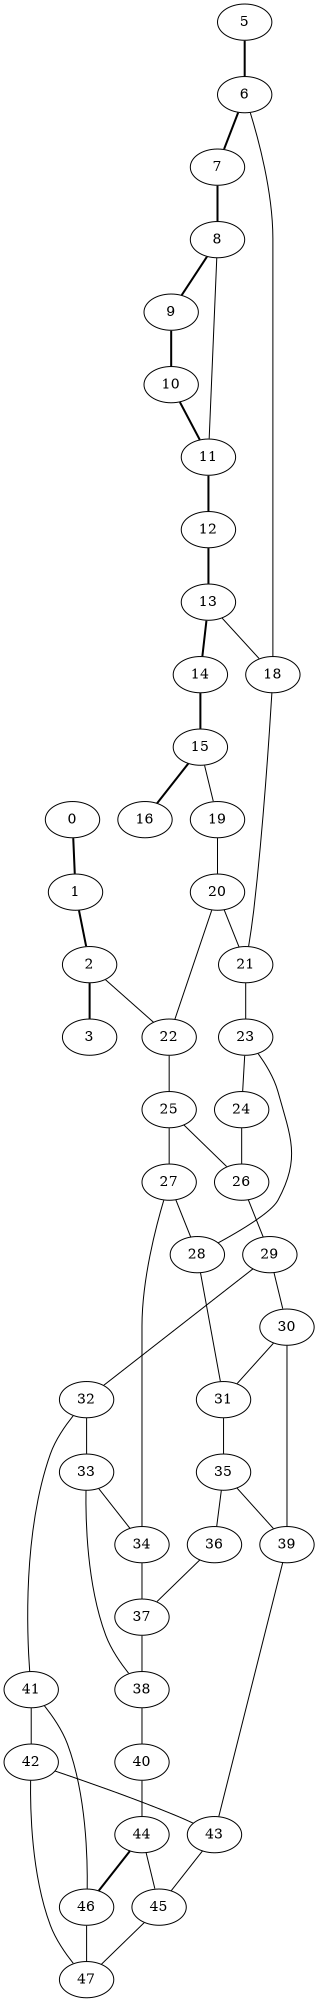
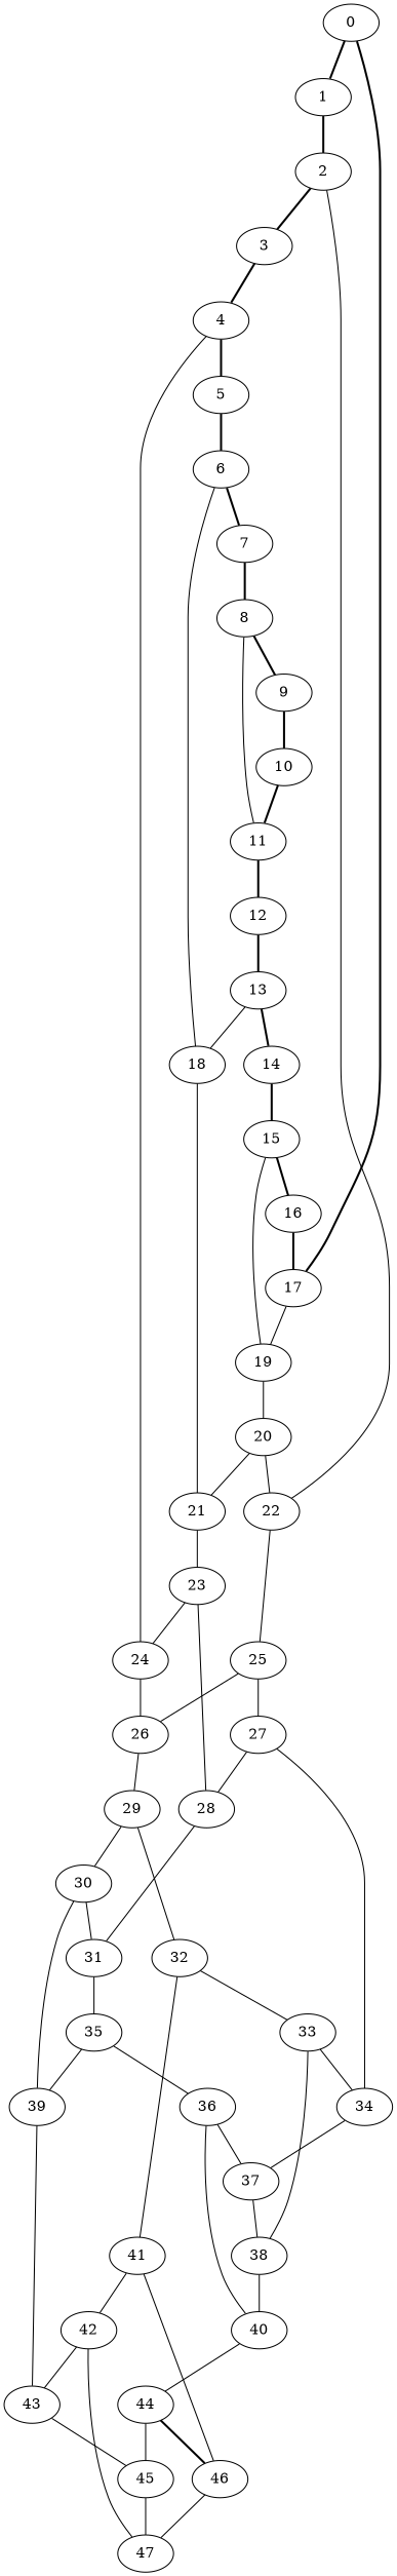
  graph {
    0
    1
+   17
    2
    19
    3
    22
    20
+   4
    25
    5
    24
    26
    27
    6
    7
    18
    29
    8
    21
    9
    11
    23
    10
    12
    13
    14
    15
    16
    28
    31
    34
    35
    30
    32
    37
    39
    33
    41
    38
    36
    43
    42
    46
    45
    40
    47
    44
    0 -- 1 [style=bold]
+   0 -- 17 [style=bold]
    1 -- 2 [style=bold]
+   17 -- 19
    2 -- 3 [style=bold]
    2 -- 22
    19 -- 20
+   3 -- 4 [style=bold]
    22 -- 25
    20 -- 22
    20 -- 21
+   4 -- 5 [style=bold]
+   4 -- 24
    25 -- 26
    25 -- 27
    5 -- 6 [style=bold]
    24 -- 26
    26 -- 29
    27 -- 28
    27 -- 34
    6 -- 7 [style=bold]
    6 -- 18
    7 -- 8 [style=bold]
    18 -- 21
    29 -- 30
    29 -- 32
    8 -- 9 [style=bold]
    8 -- 11
    21 -- 23
    9 -- 10 [style=bold]
    11 -- 12 [style=bold]
    23 -- 24
    23 -- 28
    10 -- 11 [style=bold]
    12 -- 13 [style=bold]
    13 -- 18
    13 -- 14 [style=bold]
    14 -- 15 [style=bold]
    15 -- 19
    15 -- 16 [style=bold]
+   16 -- 17 [style=bold]
    28 -- 31
    31 -- 35
    34 -- 37
    35 -- 39
    35 -- 36
    30 -- 31
    30 -- 39
    32 -- 33
    32 -- 41
    37 -- 38
    39 -- 43
    33 -- 34
    33 -- 38
    41 -- 42
    41 -- 46
    38 -- 40
    36 -- 37
+   36 -- 40
    43 -- 45
    42 -- 43
    42 -- 47
    46 -- 47
    45 -- 47
    40 -- 44
    44 -- 46 [style=bold]
    44 -- 45
  }
